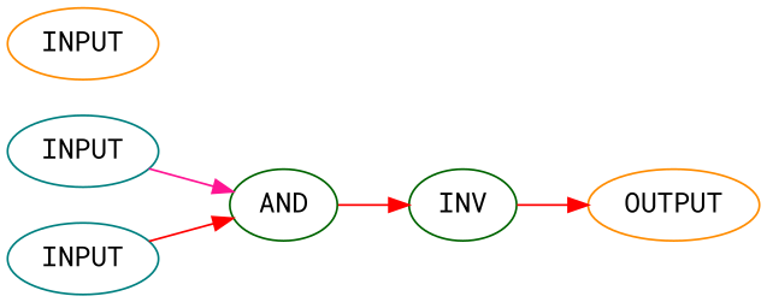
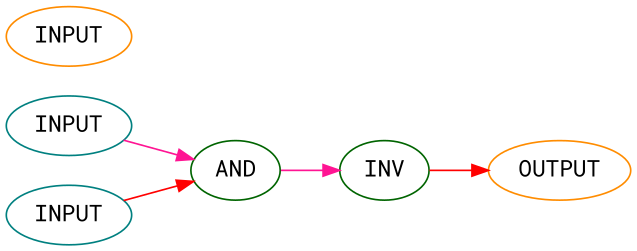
  digraph {
    fontname="Roboto Mono"
    rankdir=LR
    node [color=teal fontname="Roboto Mono"]
    edge [color=deeppink fontname="Roboto Mono"]
    n1 [label=INPUT]
    n2 [color=darkgreen label=AND]
    n3 [color=darkgreen label=INV]
    n4 [color=darkorange label=INPUT]
    n5 [label=INPUT]
    n6 [color=darkorange label=OUTPUT]
    n1 -> n2
-   n2 -> n3 [color=red]
+   n2 -> n3
    n3 -> n6 [color=red]
    n5 -> n2 [color=red]
  }
